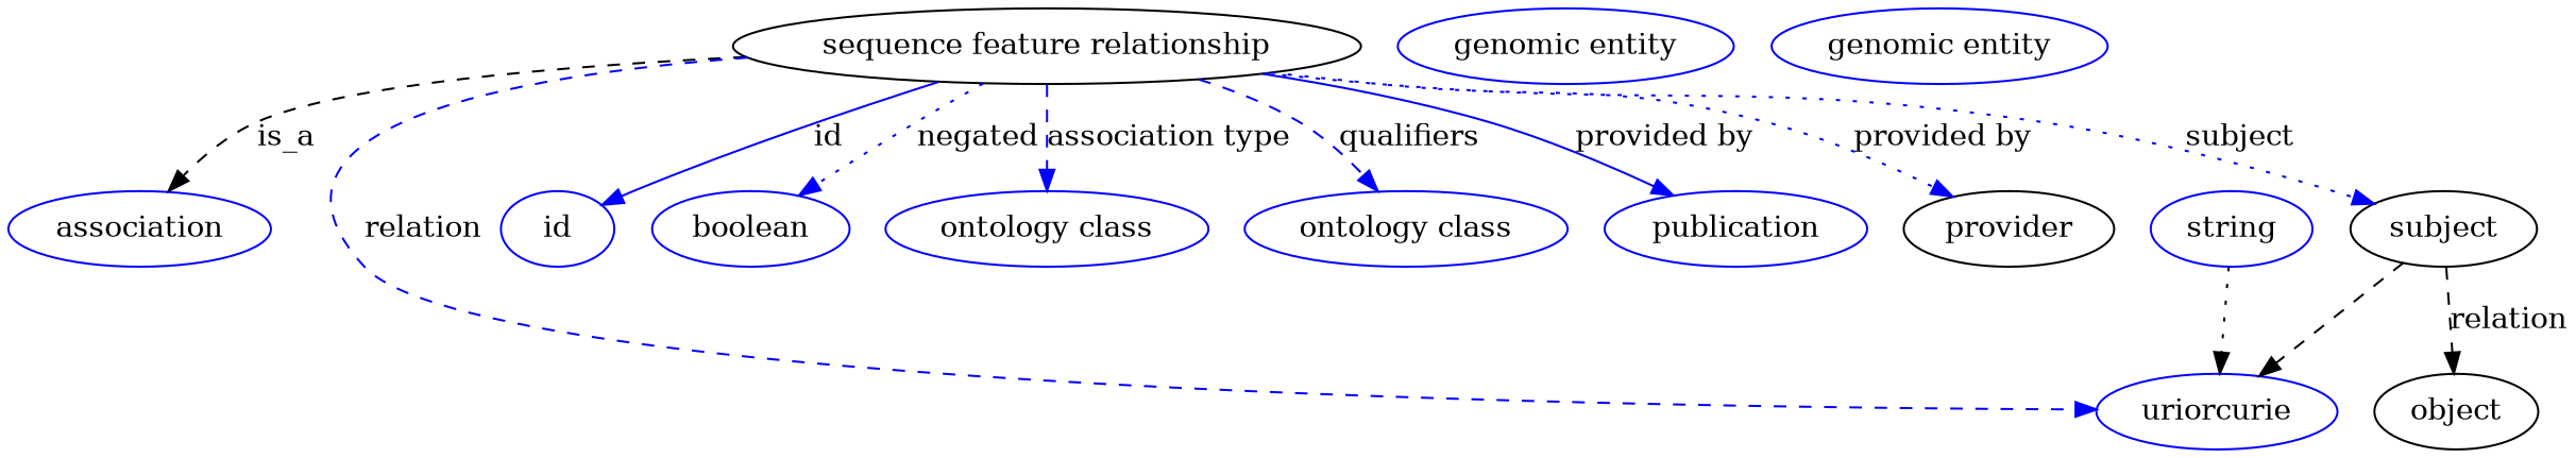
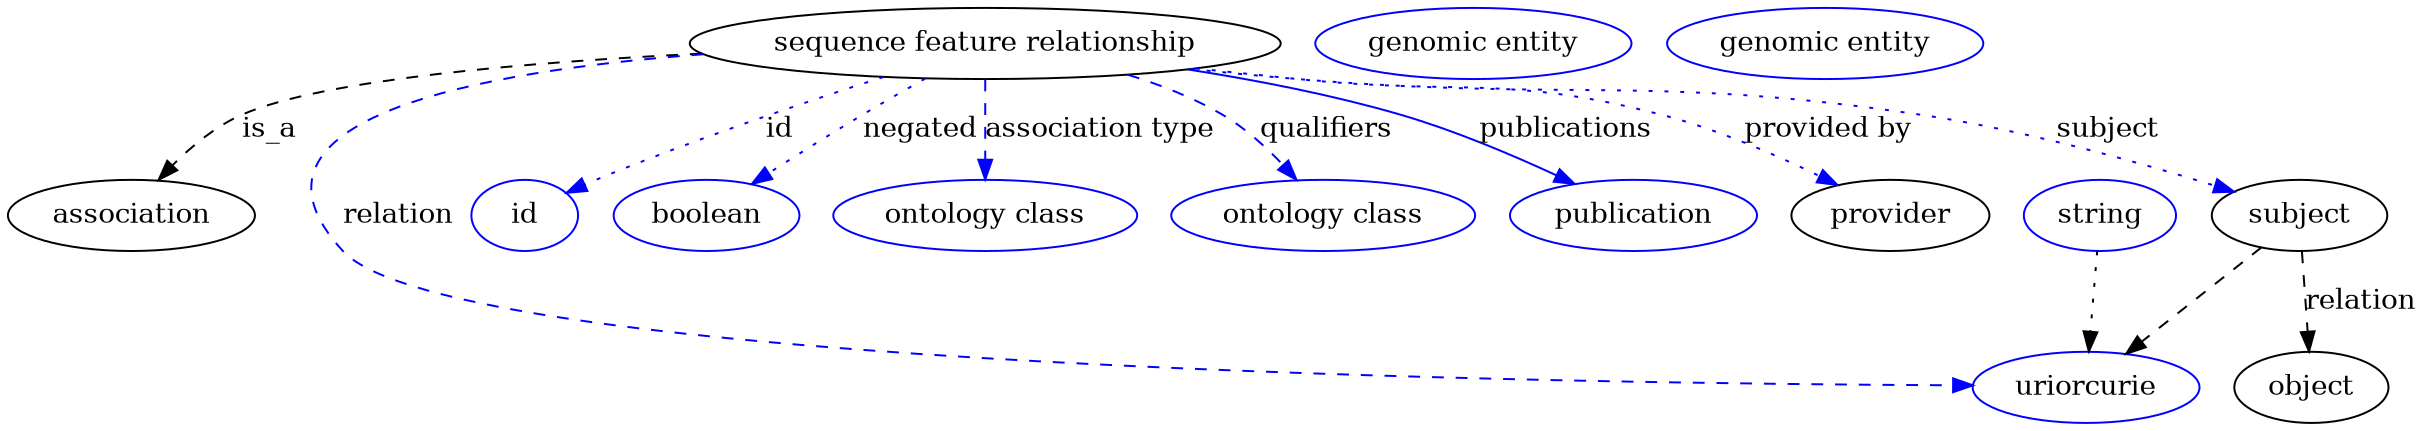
  digraph {
    node [color=blue]
    edge [style=dashed color=blue]
    n1 [height=0.5 label="sequence feature relationship" width=3.1594 color=""]
-   association [height=0.5 width=1.3902]
+   association [height=0.5 width=1.3902 color=""]
    n3 [height=0.5 label=uriorcurie width=1.2638]
    id [height=0.5 width=0.75]
    n5 [height=0.5 label=boolean width=1.0652]
    n6 [height=0.5 label="ontology class" width=1.7151]
    n7 [height=0.5 label="ontology class" width=1.7151]
    n8 [height=0.5 label=publication width=1.3902]
    n9 [color=black height=0.5 label=provider width=1.1193]
    subject [height=0.5 width=0.99297 color=""]
    object [height=0.5 width=0.9027 color=""]
    n12 [height=0.5 label=string width=0.84854]
    n13 [height=0.5 label="genomic entity" width=1.7693]
    n14 [height=0.5 label="genomic entity" width=1.7693]
    n1 -> association [label=is_a color=""]
    n1 -> n3 [label=relation]
-   n1 -> id [label=id style=solid]
+   n1 -> id [label=id style=dotted]
    n1 -> n5 [label=negated style=dotted]
    n1 -> n6 [label="association type"]
    n1 -> n7 [label=qualifiers]
-   n1 -> n8 [label="provided by" style=solid]
+   n1 -> n8 [label=publications style=solid]
    n1 -> n9 [label="provided by" style=dotted]
    n1 -> subject [label=subject style=dotted]
    subject -> n3 [color=""]
    subject -> object [label=relation color=""]
    n12 -> n3 [style=dotted color=""]
  }
